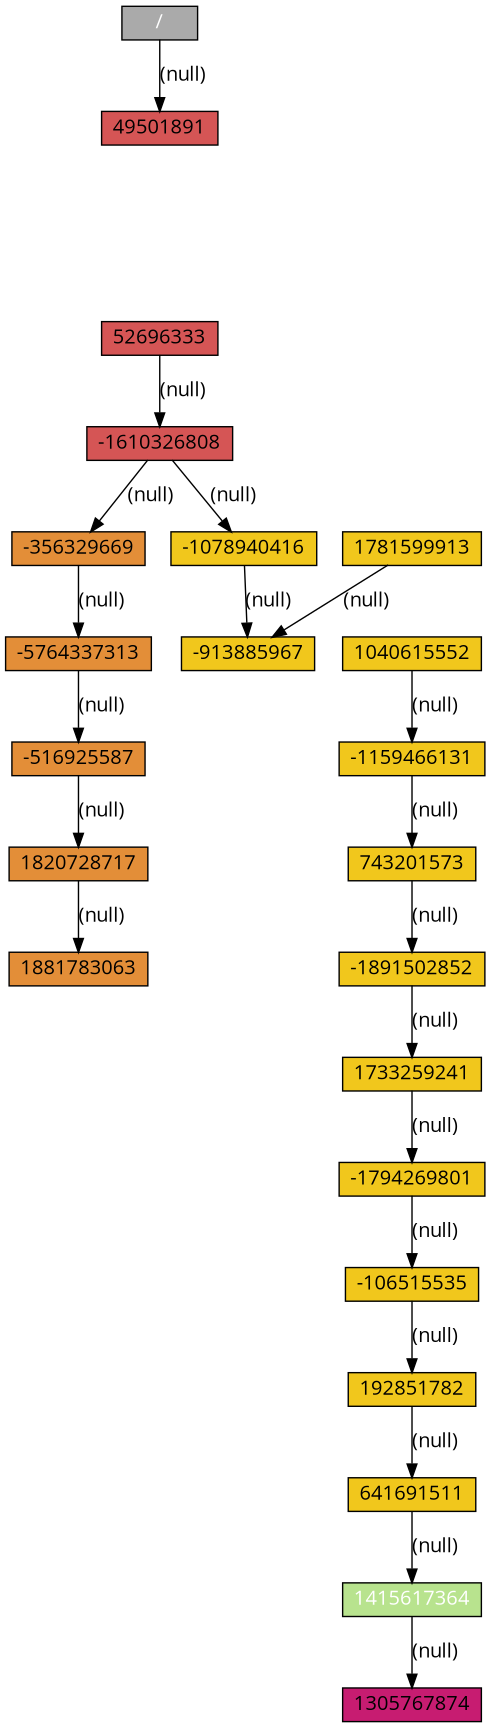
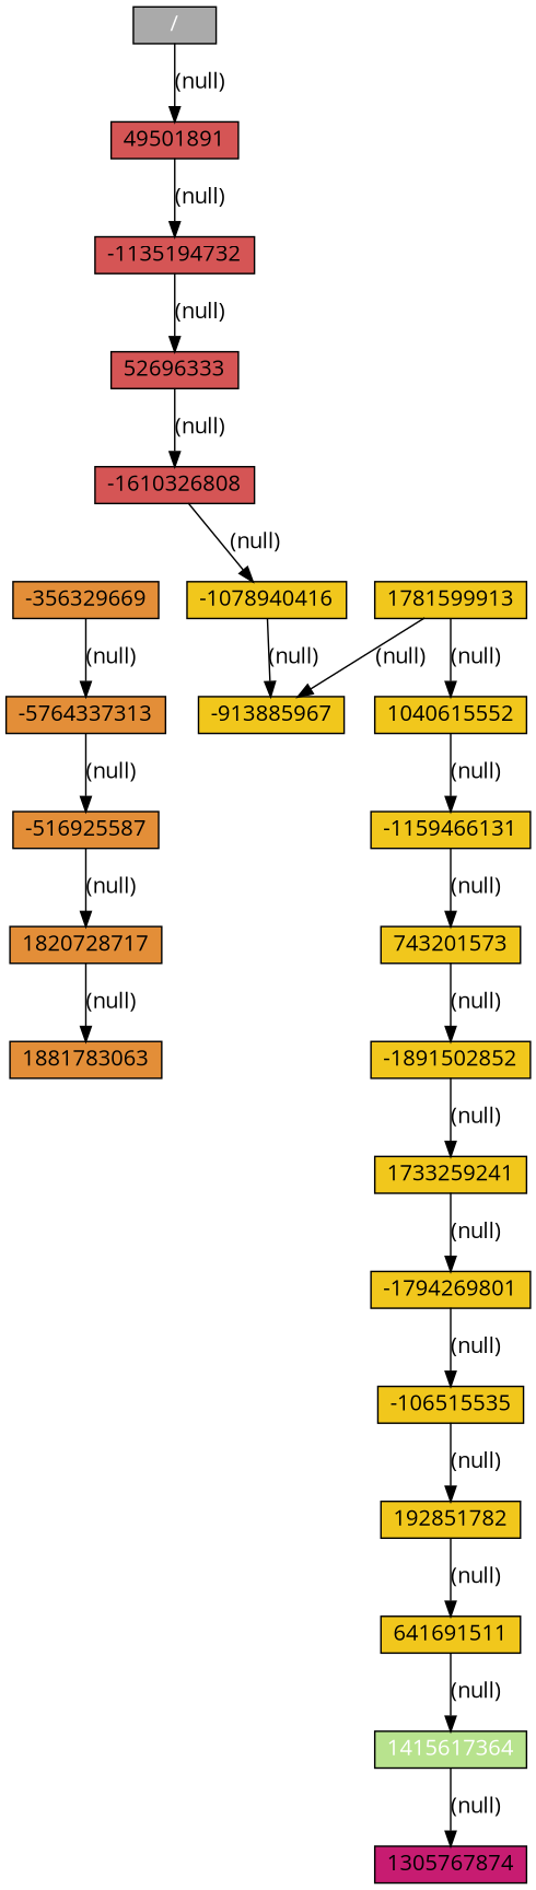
  digraph {
    fontname="Open Sans"
    type=stat_4_0
    node [fillcolor="#f1c71c" fontcolor="#000000" fontname="Open Sans" function=MPIR_Bcast_index_tuned_intra_MV2 labeljust=c line="(null)" module="(null)" offset="(null)" pc="(null)" shape=record source="(null)" style=filled vars="(null)"]
    edge [bv="[1-7]" count="(null)" fontname="Open Sans" rep="(null)" sum="(null)" tbv="(null)" tbvsum="(null)" tcount="(null)"]
    n1 [fillcolor="#AAAAAA" fontcolor="#FFFFFF" function="/" height=0.2 label="/"]
    49501891 [fillcolor="#d55555" function=_start height=0.2]
+   -1135194732 [fillcolor="#d55555" function=__libc_start_main height=0.2]
    -1891502852 [height=0.2]
    1733259241 [function=MPIR_Bcast_intra height=0.2]
    -1794269801 [function=MPIR_Bcast_binomial height=0.2]
    -106515535 [function=MPIC_Recv height=0.2]
    192851782 [function=MPIC_Wait height=0.2]
    n9 [fillcolor="#e38e38" function=__GI__IO_getline_info height=0.2 label=-5764337313]
    -516925587 [fillcolor="#e38e38" function=__GI__IO_default_uflow height=0.2]
    1820728717 [fillcolor="#e38e38" function=__GI__IO_file_underflow height=0.2]
    -1610326808 [fillcolor="#d55555" function="LAMMPS_NS::Input::file()" height=0.2]
    -1078940416 [function=MPI_Bcast height=0.2]
    -356329669 [fillcolor="#e38e38" function=fgets height=0.2]
    -913885967 [function=MPIR_Bcast_impl height=0.2]
    -1159466131 [function=MPIR_Bcast_intra height=0.2]
    743201573 [function=MPIR_Bcast_MV2 height=0.2]
    52696333 [fillcolor="#d55555" function=main height=0.2]
    1781599913 [function=MPIR_Bcast_MV2 height=0.2]
    1040615552 [height=0.2]
    1881783063 [fillcolor="#e38e38" function=__read_nocancel height=0.2]
    641691511 [function=MPIDI_CH3I_Progress height=0.2]
    1415617364 [fillcolor="#b8e38e" fontcolor="#FFFFFF" function=MPIDI_CH3I_SMP_read_progress height=0.2]
    1305767874 [fillcolor="#c71c71" function=MPIDI_CH3I_SMP_pull_header height=0.2]
    n1 -> 49501891 [bv="[0-7]" label="(null)"]
+   49501891 -> -1135194732 [bv="[0-7]" label="(null)"]
+   -1135194732 -> 52696333 [bv="[0-7]" label="(null)"]
    -1891502852 -> 1733259241 [label="(null)"]
    1733259241 -> -1794269801 [label="(null)"]
    -1794269801 -> -106515535 [label="(null)"]
    -106515535 -> 192851782 [label="(null)"]
    192851782 -> 641691511 [label="(null)"]
    n9 -> -516925587 [bv="[0]" label="(null)"]
    -516925587 -> 1820728717 [bv="[0]" label="(null)"]
    1820728717 -> 1881783063 [bv="[0]" label="(null)"]
    -1610326808 -> -1078940416 [label="(null)"]
-   -1610326808 -> -356329669 [bv="[0]" label="(null)"]
    -1078940416 -> -913885967 [label="(null)"]
    -356329669 -> n9 [bv="[0]" label="(null)"]
    -1159466131 -> 743201573 [label="(null)"]
    743201573 -> -1891502852 [label="(null)"]
    52696333 -> -1610326808 [bv="[0-7]" label="(null)"]
    1781599913 -> -913885967 [label="(null)"]
+   1781599913 -> 1040615552 [label="(null)"]
    1040615552 -> -1159466131 [label="(null)"]
    641691511 -> 1415617364 [bv="[3-7]" label="(null)"]
    1415617364 -> 1305767874 [bv="[3,5-7]" label="(null)"]
  }
